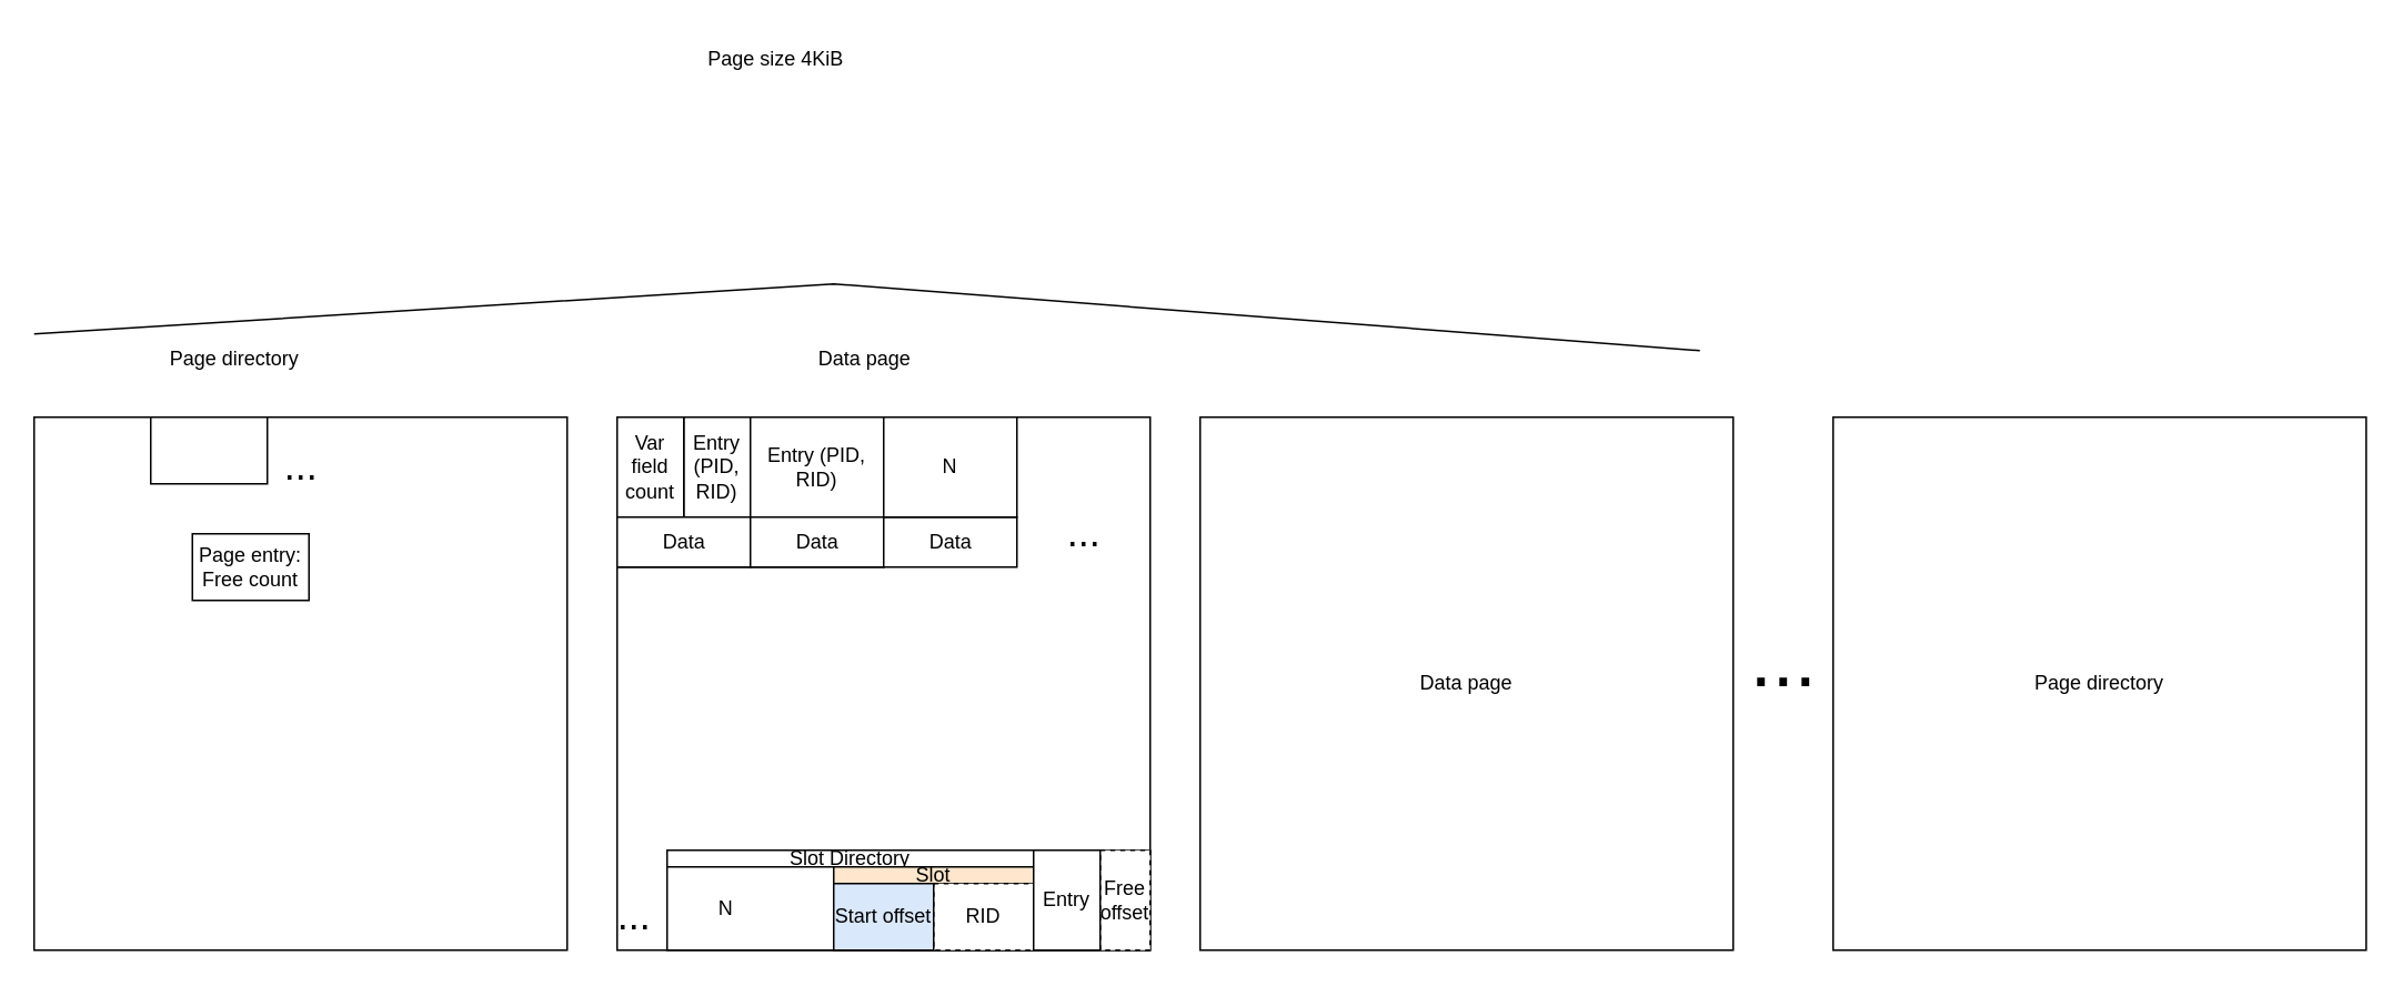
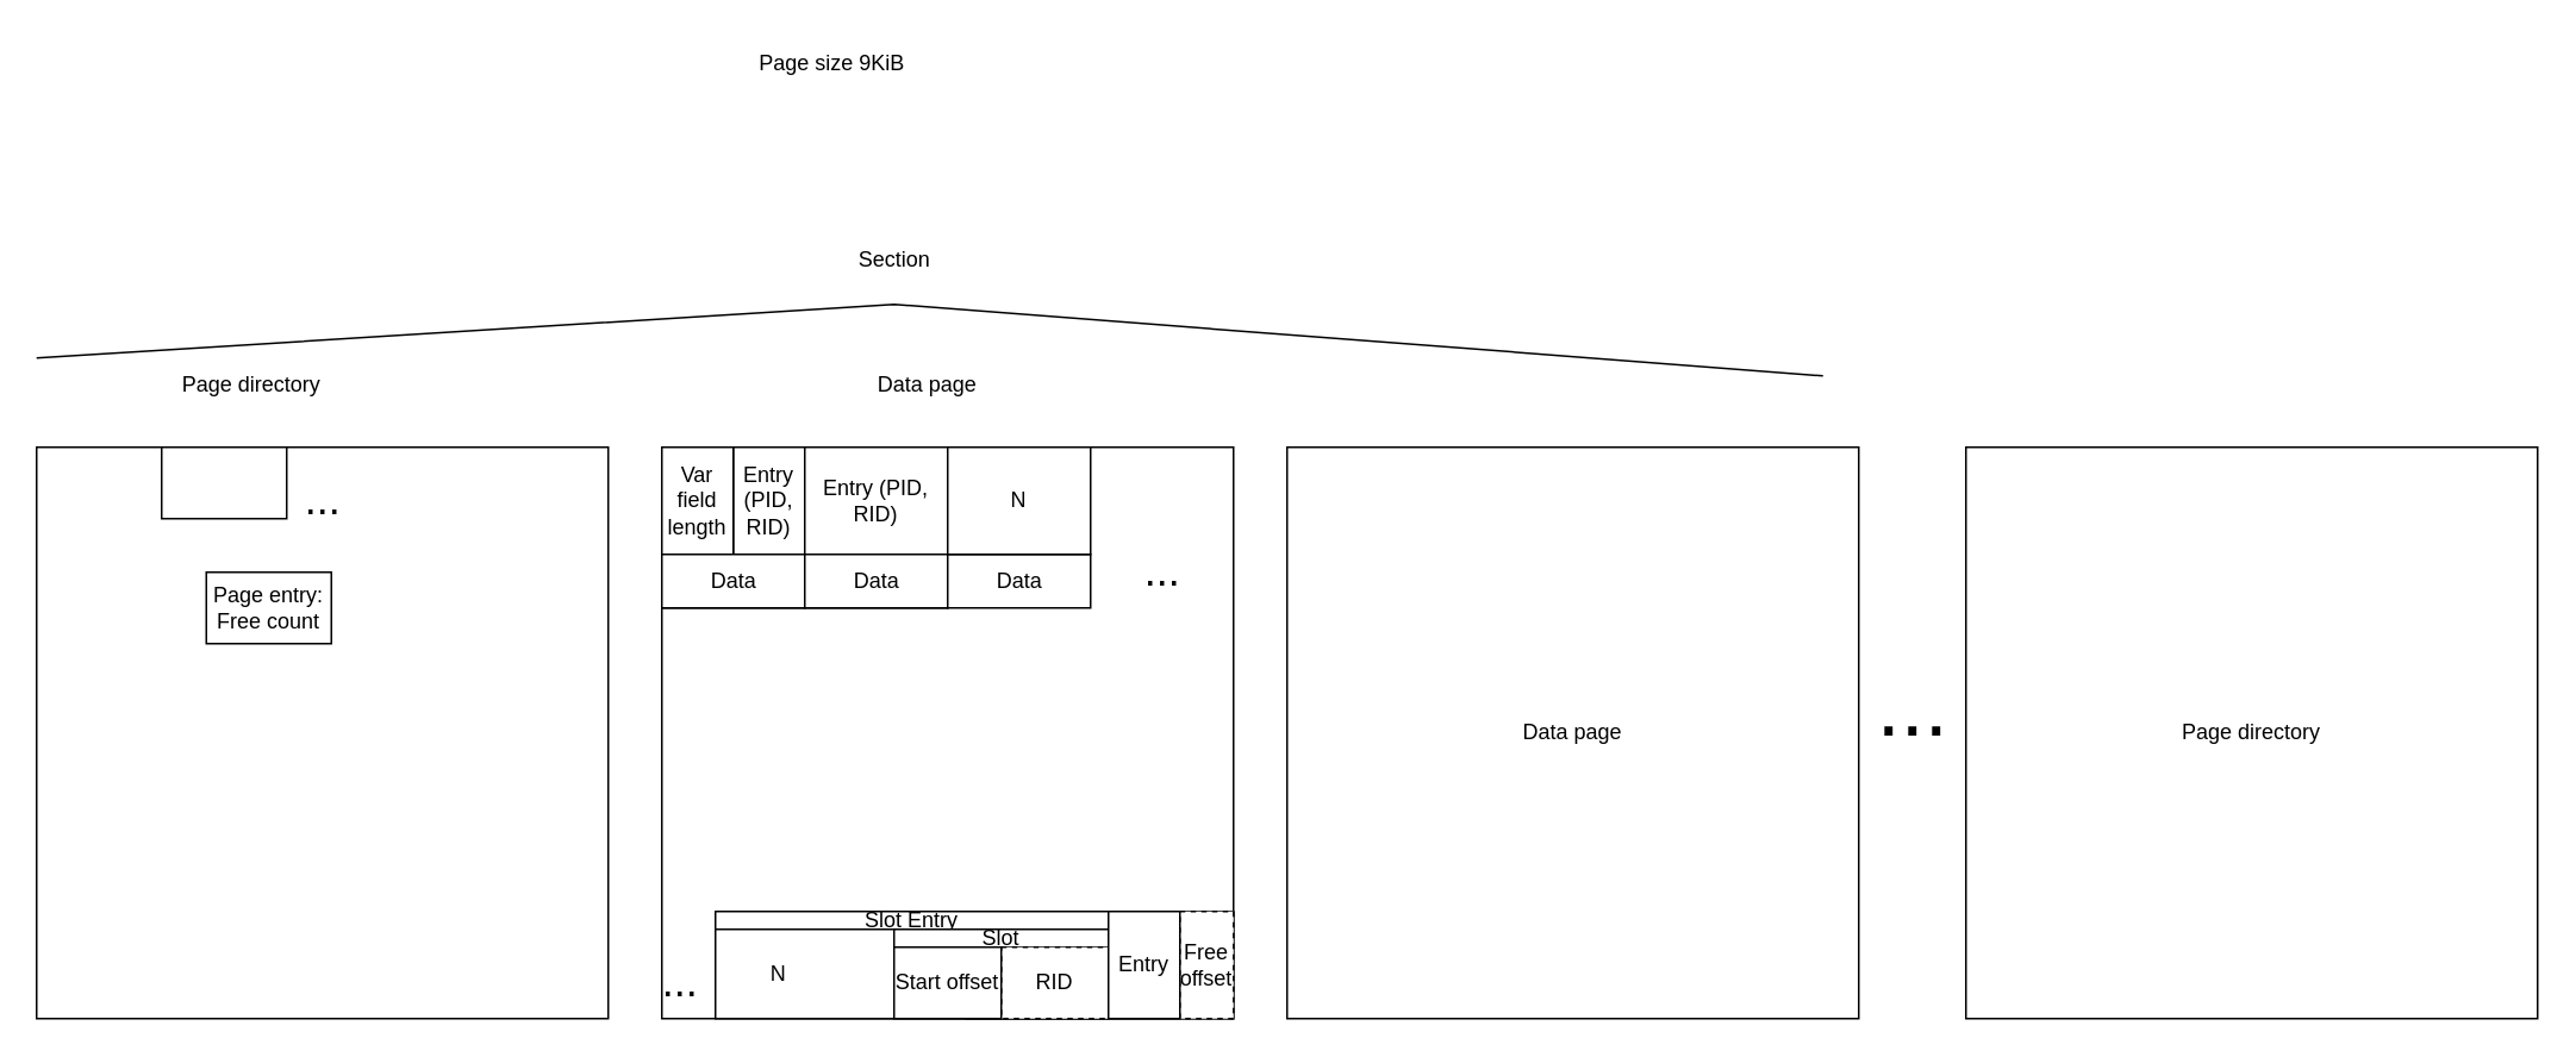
  <mxCell id="0" />
  <mxCell id="1" parent="0" />
  <mxCell id="2" value="" style="whiteSpace=wrap;html=1;aspect=fixed;" parent="1" vertex="1"><mxGeometry x="20" y="250" width="320" height="320" as="geometry" /></mxCell>
  <mxCell id="3" value="Page directory" style="text;html=1;align=center;verticalAlign=middle;resizable=0;points=[];autosize=1;strokeColor=none;fillColor=none;" parent="1" vertex="1"><mxGeometry x="90" y="200" width="100" height="30" as="geometry" /></mxCell>
  <mxCell id="4" value="" style="rounded=0;whiteSpace=wrap;html=1;" parent="1" vertex="1"><mxGeometry x="90" y="250" width="70" height="40" as="geometry" /></mxCell>
  <mxCell id="5" value="Page entry: Free count" style="rounded=0;whiteSpace=wrap;html=1;" parent="1" vertex="1"><mxGeometry x="115" y="320" width="70" height="40" as="geometry" /></mxCell>
  <mxCell id="6" value="&lt;font style=&quot;font-size: 24px;&quot;&gt;...&lt;/font&gt;" style="text;html=1;align=center;verticalAlign=middle;resizable=0;points=[];autosize=1;strokeColor=none;fillColor=none;" parent="1" vertex="1"><mxGeometry x="160" y="260" width="40" height="40" as="geometry" /></mxCell>
  <mxCell id="7" value="" style="whiteSpace=wrap;html=1;aspect=fixed;" parent="1" vertex="1"><mxGeometry x="370" y="250" width="320" height="320" as="geometry" /></mxCell>
  <mxCell id="8" value="" style="rounded=0;whiteSpace=wrap;html=1;" parent="1" vertex="1"><mxGeometry x="370" y="250" width="160" height="90" as="geometry" /></mxCell>
  <mxCell id="9" value="" style="rounded=0;whiteSpace=wrap;html=1;" parent="1" vertex="1"><mxGeometry x="400" y="510" width="290" height="60" as="geometry" /></mxCell>
  <mxCell id="10" value="Free offset" style="rounded=0;whiteSpace=wrap;html=1;dashed=1;" parent="1" vertex="1"><mxGeometry x="660" y="510" width="30" height="60" as="geometry" /></mxCell>
- <mxCell id="11" value="Slot Directory" style="rounded=0;whiteSpace=wrap;html=1;" parent="1" vertex="1"><mxGeometry x="400" y="510" width="220" height="10" as="geometry" /></mxCell>
- <mxCell id="12" value="Slot" style="rounded=0;whiteSpace=wrap;html=1;fillColor=#ffe6cc;" parent="1" vertex="1"><mxGeometry x="500" y="520" width="120" height="10" as="geometry" /></mxCell>
+ <mxCell id="11" value="Slot Entry" style="rounded=0;whiteSpace=wrap;html=1;" parent="1" vertex="1"><mxGeometry x="400" y="510" width="220" height="10" as="geometry" /></mxCell>
+ <mxCell id="12" value="Slot" style="rounded=0;whiteSpace=wrap;html=1;" parent="1" vertex="1"><mxGeometry x="500" y="520" width="120" height="10" as="geometry" /></mxCell>
  <mxCell id="13" value="" style="rounded=0;whiteSpace=wrap;html=1;" parent="1" vertex="1"><mxGeometry x="540" y="530" width="80" height="40" as="geometry" /></mxCell>
  <mxCell id="14" value="&lt;font style=&quot;font-size: 24px;&quot;&gt;...&lt;/font&gt;" style="text;html=1;align=center;verticalAlign=middle;resizable=0;points=[];autosize=1;strokeColor=none;fillColor=none;" parent="1" vertex="1"><mxGeometry x="360" y="530" width="40" height="40" as="geometry" /></mxCell>
  <mxCell id="15" value="N" style="text;html=1;align=center;verticalAlign=middle;resizable=0;points=[];autosize=1;strokeColor=none;fillColor=none;" parent="1" vertex="1"><mxGeometry x="420" y="530" width="30" height="30" as="geometry" /></mxCell>
  <mxCell id="16" value="RID" style="rounded=0;whiteSpace=wrap;html=1;dashed=1;" parent="1" vertex="1"><mxGeometry x="560" y="530" width="60" height="40" as="geometry" /></mxCell>
  <mxCell id="17" value="Entry" style="rounded=0;whiteSpace=wrap;html=1;" parent="1" vertex="1"><mxGeometry x="620" y="510" width="40" height="60" as="geometry" /></mxCell>
  <mxCell id="18" value="Entry (PID, RID)" style="rounded=0;whiteSpace=wrap;html=1;" parent="1" vertex="1"><mxGeometry x="410" y="250" width="40" height="60" as="geometry" /></mxCell>
  <mxCell id="19" value="Data page&amp;nbsp;" style="text;html=1;align=center;verticalAlign=middle;resizable=0;points=[];autosize=1;strokeColor=none;fillColor=none;" parent="1" vertex="1"><mxGeometry x="480" y="200" width="80" height="30" as="geometry" /></mxCell>
- <mxCell id="20" value="Var field count" style="rounded=0;whiteSpace=wrap;html=1;" parent="1" vertex="1"><mxGeometry x="370" y="250" width="40" height="60" as="geometry" /></mxCell>
+ <mxCell id="20" value="Var field length" style="rounded=0;whiteSpace=wrap;html=1;" parent="1" vertex="1"><mxGeometry x="370" y="250" width="40" height="60" as="geometry" /></mxCell>
  <mxCell id="21" value="" style="rounded=0;whiteSpace=wrap;html=1;" parent="1" vertex="1"><mxGeometry x="370" y="310" width="80" height="30" as="geometry" /></mxCell>
  <mxCell id="22" value="Data" style="text;html=1;align=center;verticalAlign=middle;resizable=0;points=[];autosize=1;strokeColor=none;fillColor=none;" parent="1" vertex="1"><mxGeometry x="385" y="310" width="50" height="30" as="geometry" /></mxCell>
  <mxCell id="23" value="Entry (PID, RID)" style="rounded=0;whiteSpace=wrap;html=1;" parent="1" vertex="1"><mxGeometry x="450" y="250" width="80" height="60" as="geometry" /></mxCell>
  <mxCell id="24" value="" style="rounded=0;whiteSpace=wrap;html=1;" parent="1" vertex="1"><mxGeometry x="450" y="310" width="80" height="30" as="geometry" /></mxCell>
  <mxCell id="25" value="Data" style="text;html=1;align=center;verticalAlign=middle;resizable=0;points=[];autosize=1;strokeColor=none;fillColor=none;" parent="1" vertex="1"><mxGeometry x="465" y="310" width="50" height="30" as="geometry" /></mxCell>
  <mxCell id="26" value="" style="rounded=0;whiteSpace=wrap;html=1;" parent="1" vertex="1"><mxGeometry x="530" y="310" width="80" height="30" as="geometry" /></mxCell>
  <mxCell id="27" value="Data" style="text;html=1;align=center;verticalAlign=middle;resizable=0;points=[];autosize=1;strokeColor=none;fillColor=none;" parent="1" vertex="1"><mxGeometry x="545" y="310" width="50" height="30" as="geometry" /></mxCell>
  <mxCell id="28" value="N" style="rounded=0;whiteSpace=wrap;html=1;" parent="1" vertex="1"><mxGeometry x="530" y="250" width="80" height="60" as="geometry" /></mxCell>
  <mxCell id="29" value="&lt;font style=&quot;font-size: 24px;&quot;&gt;...&lt;/font&gt;" style="text;html=1;align=center;verticalAlign=middle;resizable=0;points=[];autosize=1;strokeColor=none;fillColor=none;" parent="1" vertex="1"><mxGeometry x="630" y="300" width="40" height="40" as="geometry" /></mxCell>
- <mxCell id="30" value="Start offset" style="rounded=0;whiteSpace=wrap;html=1;fillColor=#dae8fc;" parent="1" vertex="1"><mxGeometry x="500" y="530" width="60" height="40" as="geometry" /></mxCell>
- <mxCell id="31" value="Page size 4KiB" style="text;html=1;align=center;verticalAlign=middle;resizable=0;points=[];autosize=1;strokeColor=none;fillColor=none;" parent="1" vertex="1"><mxGeometry x="415" y="20" width="100" height="30" as="geometry" /></mxCell>
+ <mxCell id="30" value="Start offset" style="rounded=0;whiteSpace=wrap;html=1;" parent="1" vertex="1"><mxGeometry x="500" y="530" width="60" height="40" as="geometry" /></mxCell>
+ <mxCell id="31" value="Page size 9KiB" style="text;html=1;align=center;verticalAlign=middle;resizable=0;points=[];autosize=1;strokeColor=none;fillColor=none;" parent="1" vertex="1"><mxGeometry x="415" y="20" width="100" height="30" as="geometry" /></mxCell>
  <mxCell id="32" value="&lt;font style=&quot;font-size: 48px;&quot;&gt;...&lt;/font&gt;" style="text;html=1;align=center;verticalAlign=middle;resizable=0;points=[];autosize=1;strokeColor=none;fillColor=none;" parent="1" vertex="1"><mxGeometry x="1040" y="360" width="60" height="70" as="geometry" /></mxCell>
  <mxCell id="33" value="Page directory" style="whiteSpace=wrap;html=1;aspect=fixed;" parent="1" vertex="1"><mxGeometry x="1100" y="250" width="320" height="320" as="geometry" /></mxCell>
  <mxCell id="34" value="Data page" style="whiteSpace=wrap;html=1;aspect=fixed;" parent="1" vertex="1"><mxGeometry x="720" y="250" width="320" height="320" as="geometry" /></mxCell>
  <mxCell id="35" value="" style="endArrow=none;html=1;rounded=0;" parent="1" edge="1"><mxGeometry width="50" height="50" relative="1" as="geometry"><mxPoint x="20" y="200" as="sourcePoint" /><mxPoint x="1020" y="210" as="targetPoint" /><Array as="points"><mxPoint x="500" y="170" /></Array></mxGeometry></mxCell>
+ <mxCell id="36" value="Section" style="text;html=1;align=center;verticalAlign=middle;resizable=0;points=[];autosize=1;strokeColor=none;fillColor=none;" parent="1" vertex="1"><mxGeometry x="470" y="130" width="60" height="30" as="geometry" /></mxCell>
